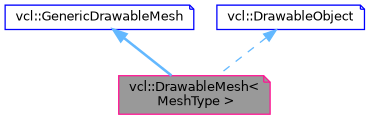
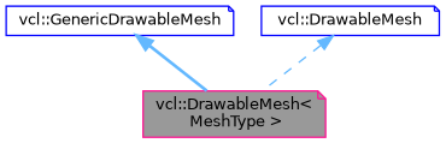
  digraph {
    node [color=blue fillcolor=white fontname=Helvetica fontsize=10 shape=note style=filled]
    edge [color=steelblue1 dir=back fontname=Helvetica fontsize=10 labelfontname=Helvetica labelfontsize=10]
    n1 [color=deeppink fillcolor=grey60 fontcolor=black height=0.2 label="vcl::DrawableMesh\<\l MeshType \>" width=0.4]
    n2 [height=0.2 label="vcl::GenericDrawableMesh" width=0.4]
-   n3 [height=0.2 label="vcl::DrawableObject" width=0.4]
+   n3 [height=0.2 label="vcl::DrawableMesh" width=0.4]
    n2 -> n1 [style=bold]
    n3 -> n1 [style=dashed]
  }
